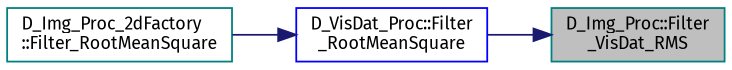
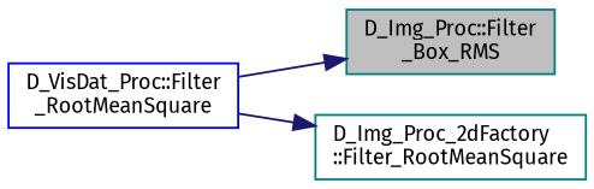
  digraph {
    fontname="Fira Sans"
    rankdir=RL
    node [color=teal fillcolor=white fontname="Fira Sans" fontsize=10 shape=record style=filled]
    edge [color=midnightblue dir=back fontname="Fira Sans" fontsize=10 labelfontname=Helvetica labelfontsize=10 style=solid]
-   n1 [fillcolor=grey75 fontcolor=black height=0.2 label="D_Img_Proc::Filter\l_VisDat_RMS" width=0.4]
+   n1 [fillcolor=grey75 fontcolor=black height=0.2 label="D_Img_Proc::Filter\l_Box_RMS" width=0.4]
    n2 [color=blue height=0.2 label="D_VisDat_Proc::Filter\l_RootMeanSquare" width=0.4]
    n3 [height=0.2 label="D_Img_Proc_2dFactory\l::Filter_RootMeanSquare" width=0.4]
    n1 -> n2
-   n2 -> n3
+   n3 -> n2
  }
